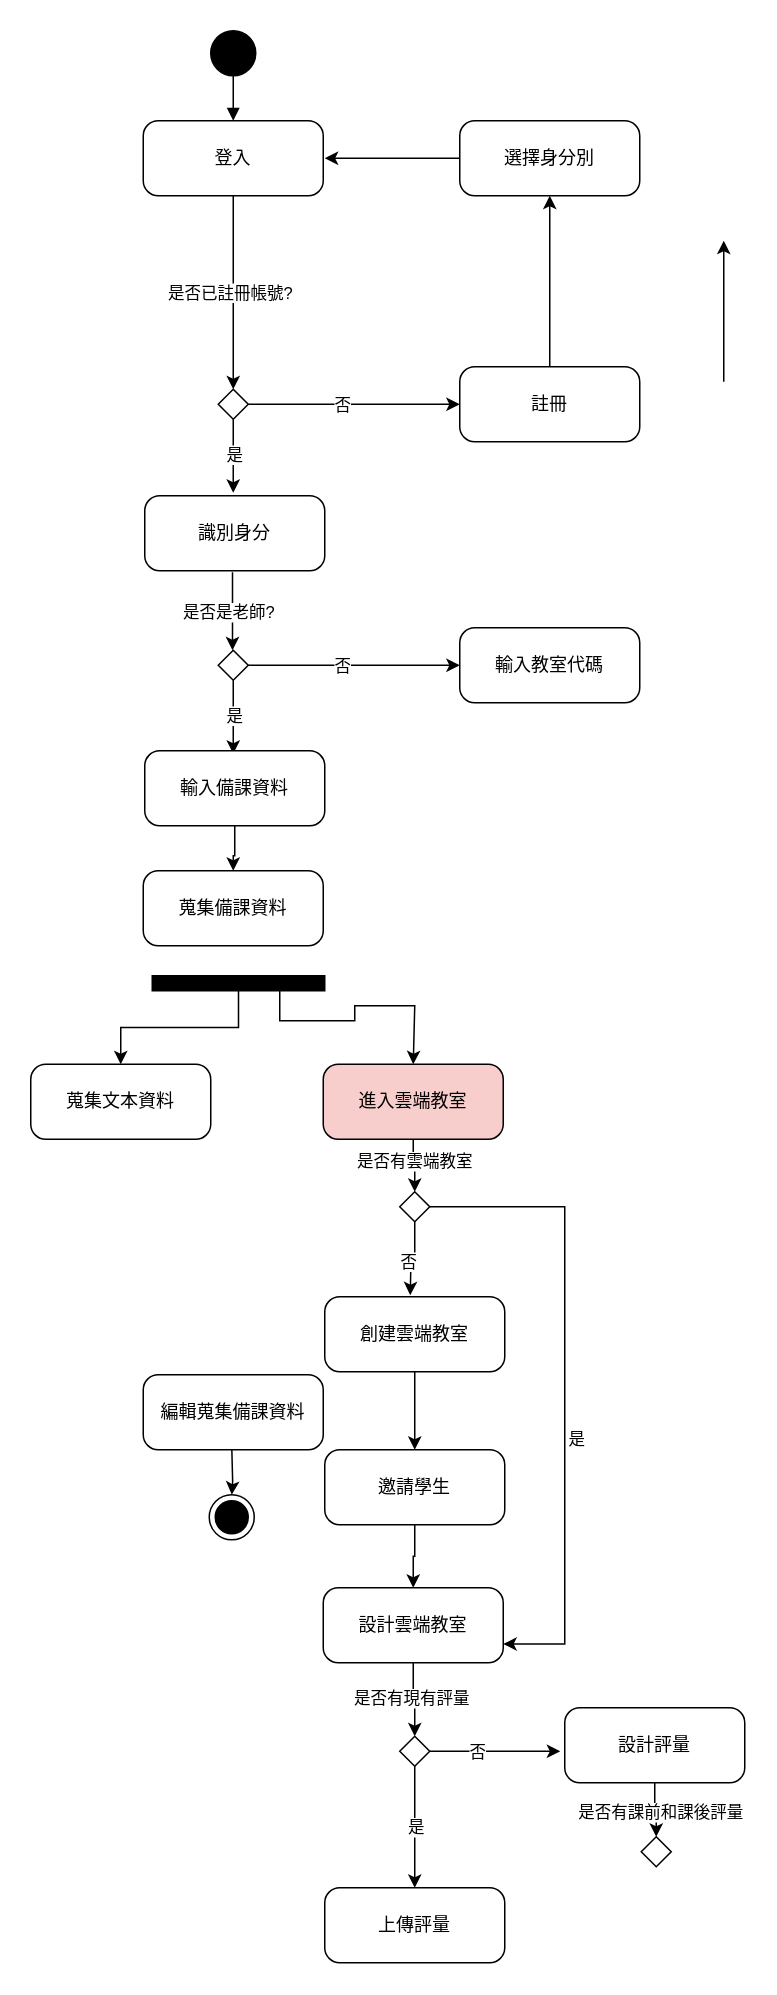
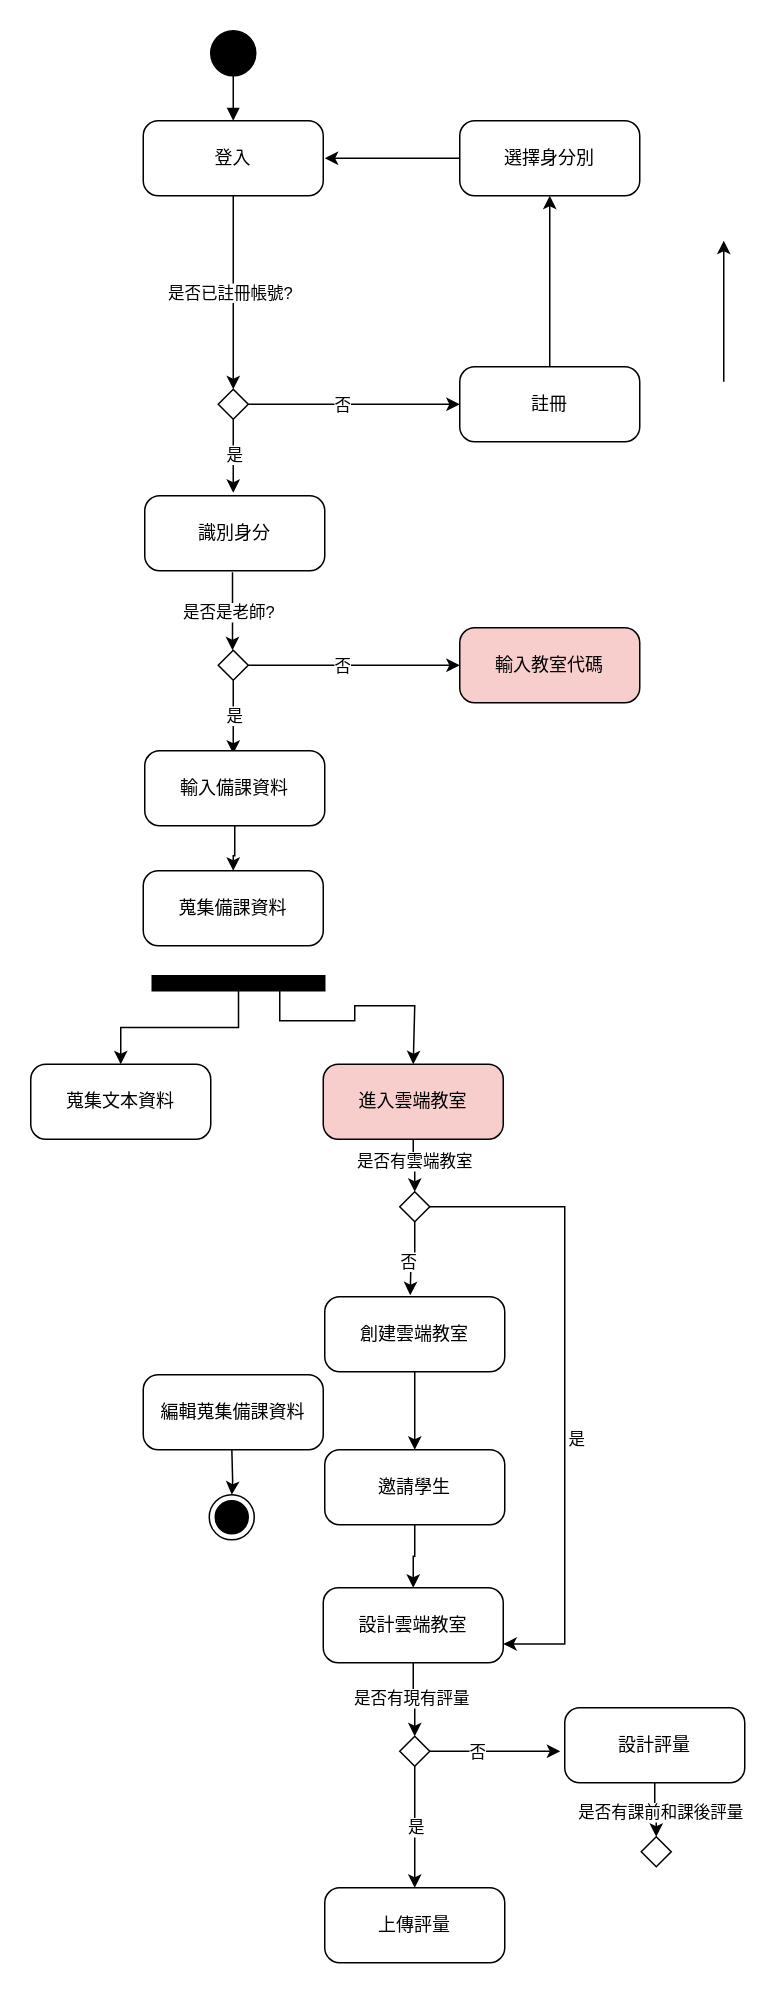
  <mxCell id="0" />
  <mxCell id="1" parent="0" />
  <mxCell id="2" value="" style="ellipse;fillColor=strokeColor;html=1;" parent="1" vertex="1"><mxGeometry x="140" y="20" width="30" height="30" as="geometry" /></mxCell>
  <mxCell id="3" value="登入" style="html=1;dashed=0;rounded=1;absoluteArcSize=1;arcSize=20;verticalAlign=middle;align=center;whiteSpace=wrap;" parent="1" vertex="1"><mxGeometry x="95" y="80" width="120" height="50" as="geometry" /></mxCell>
  <mxCell id="4" value="註冊" style="html=1;dashed=0;rounded=1;absoluteArcSize=1;arcSize=20;verticalAlign=middle;align=center;whiteSpace=wrap;" parent="1" vertex="1"><mxGeometry x="306" y="244" width="120" height="50" as="geometry" /></mxCell>
  <mxCell id="5" value="" style="edgeStyle=orthogonalEdgeStyle;rounded=0;orthogonalLoop=1;jettySize=auto;html=1;endArrow=classic;endFill=1;entryX=0.5;entryY=0;entryDx=0;entryDy=0;exitX=0.5;exitY=1;exitDx=0;exitDy=0;" parent="1" source="3" edge="1"><mxGeometry relative="1" as="geometry"><mxPoint x="155" y="259" as="targetPoint" /><mxPoint x="154.5" y="140" as="sourcePoint" /></mxGeometry></mxCell>
  <mxCell id="6" value="是否已註冊帳號?" style="edgeLabel;html=1;align=center;verticalAlign=middle;resizable=0;points=[];" parent="5" vertex="1" connectable="0"><mxGeometry relative="1" as="geometry"><mxPoint x="-3" as="offset" /></mxGeometry></mxCell>
  <mxCell id="7" value="" style="html=1;verticalAlign=bottom;labelBackgroundColor=none;endArrow=block;endFill=1;rounded=0;entryX=0.5;entryY=0;entryDx=0;entryDy=0;exitX=0.5;exitY=1;exitDx=0;exitDy=0;" parent="1" source="2" target="3" edge="1"><mxGeometry width="160" relative="1" as="geometry"><mxPoint x="296" y="320" as="sourcePoint" /><mxPoint x="456" y="320" as="targetPoint" /></mxGeometry></mxCell>
  <mxCell id="8" style="edgeStyle=orthogonalEdgeStyle;rounded=0;orthogonalLoop=1;jettySize=auto;html=1;exitX=0.5;exitY=0;exitDx=0;exitDy=0;endArrow=classic;endFill=1;entryX=0.5;entryY=1;entryDx=0;entryDy=0;" parent="1" source="4" target="11" edge="1"><mxGeometry relative="1" as="geometry"><mxPoint x="366" y="200" as="targetPoint" /><mxPoint x="186" y="247" as="sourcePoint" /></mxGeometry></mxCell>
  <mxCell id="9" style="edgeStyle=orthogonalEdgeStyle;rounded=0;orthogonalLoop=1;jettySize=auto;html=1;exitX=0.5;exitY=0;exitDx=0;exitDy=0;endArrow=classic;endFill=1;" parent="1" edge="1"><mxGeometry relative="1" as="geometry"><mxPoint x="482" y="160" as="targetPoint" /><mxPoint x="482" y="254" as="sourcePoint" /></mxGeometry></mxCell>
  <mxCell id="10" style="edgeStyle=orthogonalEdgeStyle;rounded=0;orthogonalLoop=1;jettySize=auto;html=1;" parent="1" source="11" edge="1"><mxGeometry relative="1" as="geometry"><mxPoint x="216" y="105" as="targetPoint" /></mxGeometry></mxCell>
  <mxCell id="11" value="選擇身分別" style="html=1;dashed=0;rounded=1;absoluteArcSize=1;arcSize=20;verticalAlign=middle;align=center;whiteSpace=wrap;" parent="1" vertex="1"><mxGeometry x="306" y="80" width="120" height="50" as="geometry" /></mxCell>
  <mxCell id="12" value="" style="edgeStyle=orthogonalEdgeStyle;rounded=0;orthogonalLoop=1;jettySize=auto;html=1;endArrow=classic;endFill=1;exitX=0.5;exitY=1;exitDx=0;exitDy=0;" parent="1" edge="1"><mxGeometry relative="1" as="geometry"><mxPoint x="154.5" y="433" as="targetPoint" /><mxPoint x="154.5" y="381" as="sourcePoint" /></mxGeometry></mxCell>
  <mxCell id="13" value="是否是老師?" style="edgeLabel;html=1;align=center;verticalAlign=middle;resizable=0;points=[];" parent="12" vertex="1" connectable="0"><mxGeometry relative="1" as="geometry"><mxPoint x="-3" as="offset" /></mxGeometry></mxCell>
  <mxCell id="14" value="識別身分" style="html=1;dashed=0;rounded=1;absoluteArcSize=1;arcSize=20;verticalAlign=middle;align=center;whiteSpace=wrap;" parent="1" vertex="1"><mxGeometry x="96" y="330" width="120" height="50" as="geometry" /></mxCell>
  <mxCell id="15" style="edgeStyle=orthogonalEdgeStyle;rounded=0;orthogonalLoop=1;jettySize=auto;html=1;exitX=1;exitY=0.5;exitDx=0;exitDy=0;endArrow=classic;endFill=1;entryX=0;entryY=0.5;entryDx=0;entryDy=0;" parent="1" source="17" edge="1"><mxGeometry relative="1" as="geometry"><mxPoint x="306" y="269" as="targetPoint" /><mxPoint x="195" y="297" as="sourcePoint" /></mxGeometry></mxCell>
  <mxCell id="16" value="否" style="edgeLabel;html=1;align=center;verticalAlign=middle;resizable=0;points=[];" parent="15" vertex="1" connectable="0"><mxGeometry x="0.156" relative="1" as="geometry"><mxPoint x="-19" as="offset" /></mxGeometry></mxCell>
  <mxCell id="17" value="" style="rhombus;aspect=fixed;" parent="1" vertex="1"><mxGeometry x="145" y="259" width="20" height="20" as="geometry" /></mxCell>
  <mxCell id="18" style="edgeStyle=orthogonalEdgeStyle;rounded=0;orthogonalLoop=1;jettySize=auto;html=1;exitX=0.5;exitY=1;exitDx=0;exitDy=0;endArrow=classic;endFill=1;" parent="1" source="17" edge="1"><mxGeometry relative="1" as="geometry"><mxPoint x="155" y="328" as="targetPoint" /><mxPoint x="155" y="278" as="sourcePoint" /></mxGeometry></mxCell>
  <mxCell id="19" value="是" style="edgeLabel;html=1;align=center;verticalAlign=middle;resizable=0;points=[];" parent="18" vertex="1" connectable="0"><mxGeometry x="0.01" y="3" relative="1" as="geometry"><mxPoint x="-3" y="-1" as="offset" /></mxGeometry></mxCell>
  <mxCell id="20" style="edgeStyle=orthogonalEdgeStyle;rounded=0;orthogonalLoop=1;jettySize=auto;html=1;exitX=1;exitY=0.5;exitDx=0;exitDy=0;endArrow=classic;endFill=1;entryX=0;entryY=0.5;entryDx=0;entryDy=0;" parent="1" source="22" edge="1"><mxGeometry relative="1" as="geometry"><mxPoint x="306" y="443" as="targetPoint" /><mxPoint x="195" y="471" as="sourcePoint" /></mxGeometry></mxCell>
  <mxCell id="21" value="否" style="edgeLabel;html=1;align=center;verticalAlign=middle;resizable=0;points=[];" parent="20" vertex="1" connectable="0"><mxGeometry x="0.156" relative="1" as="geometry"><mxPoint x="-19" as="offset" /></mxGeometry></mxCell>
  <mxCell id="22" value="" style="rhombus;aspect=fixed;" parent="1" vertex="1"><mxGeometry x="145" y="433" width="20" height="20" as="geometry" /></mxCell>
  <mxCell id="23" style="edgeStyle=orthogonalEdgeStyle;rounded=0;orthogonalLoop=1;jettySize=auto;html=1;exitX=0.5;exitY=1;exitDx=0;exitDy=0;endArrow=classic;endFill=1;" parent="1" source="22" edge="1"><mxGeometry relative="1" as="geometry"><mxPoint x="155" y="502" as="targetPoint" /><mxPoint x="155" y="452" as="sourcePoint" /></mxGeometry></mxCell>
  <mxCell id="24" value="是" style="edgeLabel;html=1;align=center;verticalAlign=middle;resizable=0;points=[];" parent="23" vertex="1" connectable="0"><mxGeometry x="0.01" y="3" relative="1" as="geometry"><mxPoint x="-3" y="-1" as="offset" /></mxGeometry></mxCell>
  <mxCell id="25" style="edgeStyle=orthogonalEdgeStyle;rounded=0;orthogonalLoop=1;jettySize=auto;html=1;entryX=0.5;entryY=0;entryDx=0;entryDy=0;" parent="1" source="26" target="27" edge="1"><mxGeometry relative="1" as="geometry" /></mxCell>
  <mxCell id="26" value="輸入備課資料" style="html=1;dashed=0;rounded=1;absoluteArcSize=1;arcSize=20;verticalAlign=middle;align=center;whiteSpace=wrap;" parent="1" vertex="1"><mxGeometry x="96" y="500" width="120" height="50" as="geometry" /></mxCell>
  <mxCell id="27" value="蒐集備課資料" style="html=1;dashed=0;rounded=1;absoluteArcSize=1;arcSize=20;verticalAlign=middle;align=center;whiteSpace=wrap;" parent="1" vertex="1"><mxGeometry x="95" y="580" width="120" height="50" as="geometry" /></mxCell>
  <mxCell id="28" style="edgeStyle=orthogonalEdgeStyle;rounded=0;orthogonalLoop=1;jettySize=auto;html=1;" parent="1" target="30" edge="1"><mxGeometry relative="1" as="geometry"><mxPoint x="154.059" y="966" as="sourcePoint" /></mxGeometry></mxCell>
  <mxCell id="29" value="編輯蒐集備課資料" style="html=1;dashed=0;rounded=1;absoluteArcSize=1;arcSize=20;verticalAlign=middle;align=center;whiteSpace=wrap;" parent="1" vertex="1"><mxGeometry x="95" y="916" width="120" height="50" as="geometry" /></mxCell>
  <mxCell id="30" value="" style="ellipse;html=1;shape=endState;fillColor=strokeColor;" parent="1" vertex="1"><mxGeometry x="139" y="996" width="30" height="30" as="geometry" /></mxCell>
- <mxCell id="31" value="輸入教室代碼" style="html=1;dashed=0;rounded=1;absoluteArcSize=1;arcSize=20;verticalAlign=middle;align=center;whiteSpace=wrap;" parent="1" vertex="1"><mxGeometry x="306" y="418" width="120" height="50" as="geometry" /></mxCell>
+ <mxCell id="31" value="輸入教室代碼" style="html=1;dashed=0;rounded=1;absoluteArcSize=1;arcSize=20;verticalAlign=middle;align=center;whiteSpace=wrap;fillColor=#f8cecc;" parent="1" vertex="1"><mxGeometry x="306" y="418" width="120" height="50" as="geometry" /></mxCell>
  <mxCell id="32" style="edgeStyle=orthogonalEdgeStyle;rounded=0;orthogonalLoop=1;jettySize=auto;html=1;entryX=0.5;entryY=0;entryDx=0;entryDy=0;" parent="1" source="34" target="35" edge="1"><mxGeometry relative="1" as="geometry" /></mxCell>
  <mxCell id="33" style="edgeStyle=orthogonalEdgeStyle;rounded=0;orthogonalLoop=1;jettySize=auto;html=1;entryX=0.5;entryY=0;entryDx=0;entryDy=0;" edge="1" parent="1" source="34" target="38"><mxGeometry relative="1" as="geometry"><Array as="points"><mxPoint x="186" y="680" /><mxPoint x="236" y="680" /><mxPoint x="236" y="670" /><mxPoint x="276" y="670" /></Array></mxGeometry></mxCell>
  <mxCell id="34" value="" style="html=1;points=[];perimeter=orthogonalPerimeter;fillColor=strokeColor;" parent="1" vertex="1"><mxGeometry x="101" y="650" width="115" height="10" as="geometry" /></mxCell>
  <mxCell id="35" value="蒐集文本資料" style="html=1;dashed=0;rounded=1;absoluteArcSize=1;arcSize=20;verticalAlign=middle;align=center;whiteSpace=wrap;" parent="1" vertex="1"><mxGeometry x="20" y="709" width="120" height="50" as="geometry" /></mxCell>
  <mxCell id="36" value="" style="edgeStyle=orthogonalEdgeStyle;rounded=0;orthogonalLoop=1;jettySize=auto;html=1;" parent="1" source="38" target="41" edge="1"><mxGeometry relative="1" as="geometry" /></mxCell>
  <mxCell id="37" value="是否有雲端教室" style="edgeLabel;html=1;align=center;verticalAlign=middle;resizable=0;points=[];" parent="36" vertex="1" connectable="0"><mxGeometry x="-0.235" relative="1" as="geometry"><mxPoint as="offset" /></mxGeometry></mxCell>
  <mxCell id="38" value="進入雲端教室" style="html=1;dashed=0;rounded=1;absoluteArcSize=1;arcSize=20;verticalAlign=middle;align=center;whiteSpace=wrap;fillColor=#f8cecc;" parent="1" vertex="1"><mxGeometry x="215" y="709" width="120" height="50" as="geometry" /></mxCell>
  <mxCell id="39" style="edgeStyle=orthogonalEdgeStyle;rounded=0;orthogonalLoop=1;jettySize=auto;html=1;exitX=1;exitY=0.5;exitDx=0;exitDy=0;endArrow=classic;endFill=1;entryX=1;entryY=0.75;entryDx=0;entryDy=0;" parent="1" source="41" edge="1" target="60"><mxGeometry relative="1" as="geometry"><mxPoint x="373" y="804" as="targetPoint" /><mxPoint x="313" y="832" as="sourcePoint" /><Array as="points"><mxPoint x="376" y="804" /><mxPoint x="376" y="1095" /></Array></mxGeometry></mxCell>
  <mxCell id="40" value="是" style="edgeLabel;html=1;align=center;verticalAlign=middle;resizable=0;points=[];" parent="39" vertex="1" connectable="0"><mxGeometry x="0.156" relative="1" as="geometry"><mxPoint x="7" as="offset" /></mxGeometry></mxCell>
  <mxCell id="41" value="" style="rhombus;aspect=fixed;" parent="1" vertex="1"><mxGeometry x="266" y="794" width="20" height="20" as="geometry" /></mxCell>
  <mxCell id="42" style="edgeStyle=orthogonalEdgeStyle;rounded=0;orthogonalLoop=1;jettySize=auto;html=1;exitX=0.5;exitY=1;exitDx=0;exitDy=0;endArrow=classic;endFill=1;" parent="1" source="41" edge="1"><mxGeometry relative="1" as="geometry"><mxPoint x="273" y="863" as="targetPoint" /><mxPoint x="273" y="813" as="sourcePoint" /></mxGeometry></mxCell>
  <mxCell id="43" value="否" style="edgeLabel;html=1;align=center;verticalAlign=middle;resizable=0;points=[];" parent="42" vertex="1" connectable="0"><mxGeometry x="0.01" y="3" relative="1" as="geometry"><mxPoint x="-3" y="-1" as="offset" /></mxGeometry></mxCell>
  <mxCell id="44" style="edgeStyle=orthogonalEdgeStyle;rounded=0;orthogonalLoop=1;jettySize=auto;html=1;" edge="1" parent="1" source="45" target="49"><mxGeometry relative="1" as="geometry" /></mxCell>
  <mxCell id="45" value="創建雲端教室" style="html=1;dashed=0;rounded=1;absoluteArcSize=1;arcSize=20;verticalAlign=middle;align=center;whiteSpace=wrap;" parent="1" vertex="1"><mxGeometry x="216" y="864" width="120" height="50" as="geometry" /></mxCell>
  <mxCell id="46" value="" style="edgeStyle=orthogonalEdgeStyle;rounded=0;orthogonalLoop=1;jettySize=auto;html=1;exitX=0.5;exitY=1;exitDx=0;exitDy=0;" edge="1" parent="1" source="60" target="53"><mxGeometry relative="1" as="geometry" /></mxCell>
  <mxCell id="47" value="是否有現有評量" style="edgeLabel;html=1;align=center;verticalAlign=middle;resizable=0;points=[];" vertex="1" connectable="0" parent="46"><mxGeometry x="-0.135" y="-4" relative="1" as="geometry"><mxPoint x="2" y="1" as="offset" /></mxGeometry></mxCell>
  <mxCell id="48" value="" style="edgeStyle=orthogonalEdgeStyle;rounded=0;orthogonalLoop=1;jettySize=auto;html=1;" edge="1" parent="1" source="49" target="60"><mxGeometry relative="1" as="geometry" /></mxCell>
  <mxCell id="49" value="邀請學生" style="html=1;dashed=0;rounded=1;absoluteArcSize=1;arcSize=20;verticalAlign=middle;align=center;whiteSpace=wrap;" parent="1" vertex="1"><mxGeometry x="216" y="966" width="120" height="50" as="geometry" /></mxCell>
  <mxCell id="50" value="上傳評量" style="html=1;dashed=0;rounded=1;absoluteArcSize=1;arcSize=20;verticalAlign=middle;align=center;whiteSpace=wrap;" vertex="1" parent="1"><mxGeometry x="216" y="1258" width="120" height="50" as="geometry" /></mxCell>
  <mxCell id="51" style="edgeStyle=orthogonalEdgeStyle;rounded=0;orthogonalLoop=1;jettySize=auto;html=1;exitX=1;exitY=0.5;exitDx=0;exitDy=0;endArrow=classic;endFill=1;" edge="1" parent="1" source="53"><mxGeometry relative="1" as="geometry"><mxPoint x="373" y="1167" as="targetPoint" /><mxPoint x="313" y="1195" as="sourcePoint" /></mxGeometry></mxCell>
  <mxCell id="52" value="否" style="edgeLabel;html=1;align=center;verticalAlign=middle;resizable=0;points=[];" vertex="1" connectable="0" parent="51"><mxGeometry x="0.156" relative="1" as="geometry"><mxPoint x="-19" as="offset" /></mxGeometry></mxCell>
  <mxCell id="53" value="" style="rhombus;aspect=fixed;" vertex="1" parent="1"><mxGeometry x="266" y="1157" width="20" height="20" as="geometry" /></mxCell>
  <mxCell id="54" style="edgeStyle=orthogonalEdgeStyle;rounded=0;orthogonalLoop=1;jettySize=auto;html=1;exitX=0.5;exitY=1;exitDx=0;exitDy=0;endArrow=classic;endFill=1;" edge="1" parent="1" source="53" target="50"><mxGeometry relative="1" as="geometry"><mxPoint x="273" y="1226" as="targetPoint" /><mxPoint x="273" y="1176" as="sourcePoint" /></mxGeometry></mxCell>
  <mxCell id="55" value="是" style="edgeLabel;html=1;align=center;verticalAlign=middle;resizable=0;points=[];" vertex="1" connectable="0" parent="54"><mxGeometry x="0.01" y="3" relative="1" as="geometry"><mxPoint x="-3" y="-1" as="offset" /></mxGeometry></mxCell>
  <mxCell id="56" value="" style="edgeStyle=orthogonalEdgeStyle;rounded=0;orthogonalLoop=1;jettySize=auto;html=1;" edge="1" parent="1" source="58" target="59"><mxGeometry relative="1" as="geometry" /></mxCell>
  <mxCell id="57" value="是否有課前和課後評量" style="edgeLabel;html=1;align=center;verticalAlign=middle;resizable=0;points=[];" vertex="1" connectable="0" parent="56"><mxGeometry x="0.138" y="2" relative="1" as="geometry"><mxPoint y="-1" as="offset" /></mxGeometry></mxCell>
  <mxCell id="58" value="設計評量" style="html=1;dashed=0;rounded=1;absoluteArcSize=1;arcSize=20;verticalAlign=middle;align=center;whiteSpace=wrap;" vertex="1" parent="1"><mxGeometry x="376" y="1138" width="120" height="50" as="geometry" /></mxCell>
  <mxCell id="59" value="" style="rhombus;aspect=fixed;" vertex="1" parent="1"><mxGeometry x="427" y="1224" width="20" height="20" as="geometry" /></mxCell>
  <mxCell id="60" value="設計雲端教室" style="html=1;dashed=0;rounded=1;absoluteArcSize=1;arcSize=20;verticalAlign=middle;align=center;whiteSpace=wrap;" vertex="1" parent="1"><mxGeometry x="215" y="1058" width="120" height="50" as="geometry" /></mxCell>
